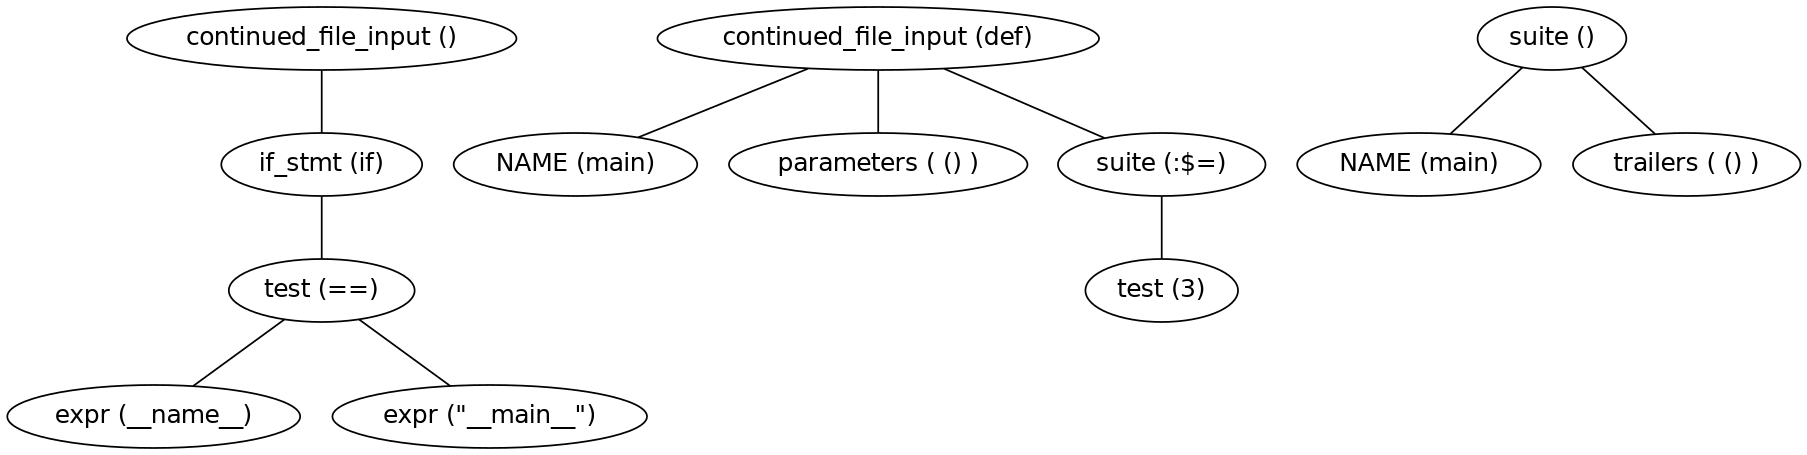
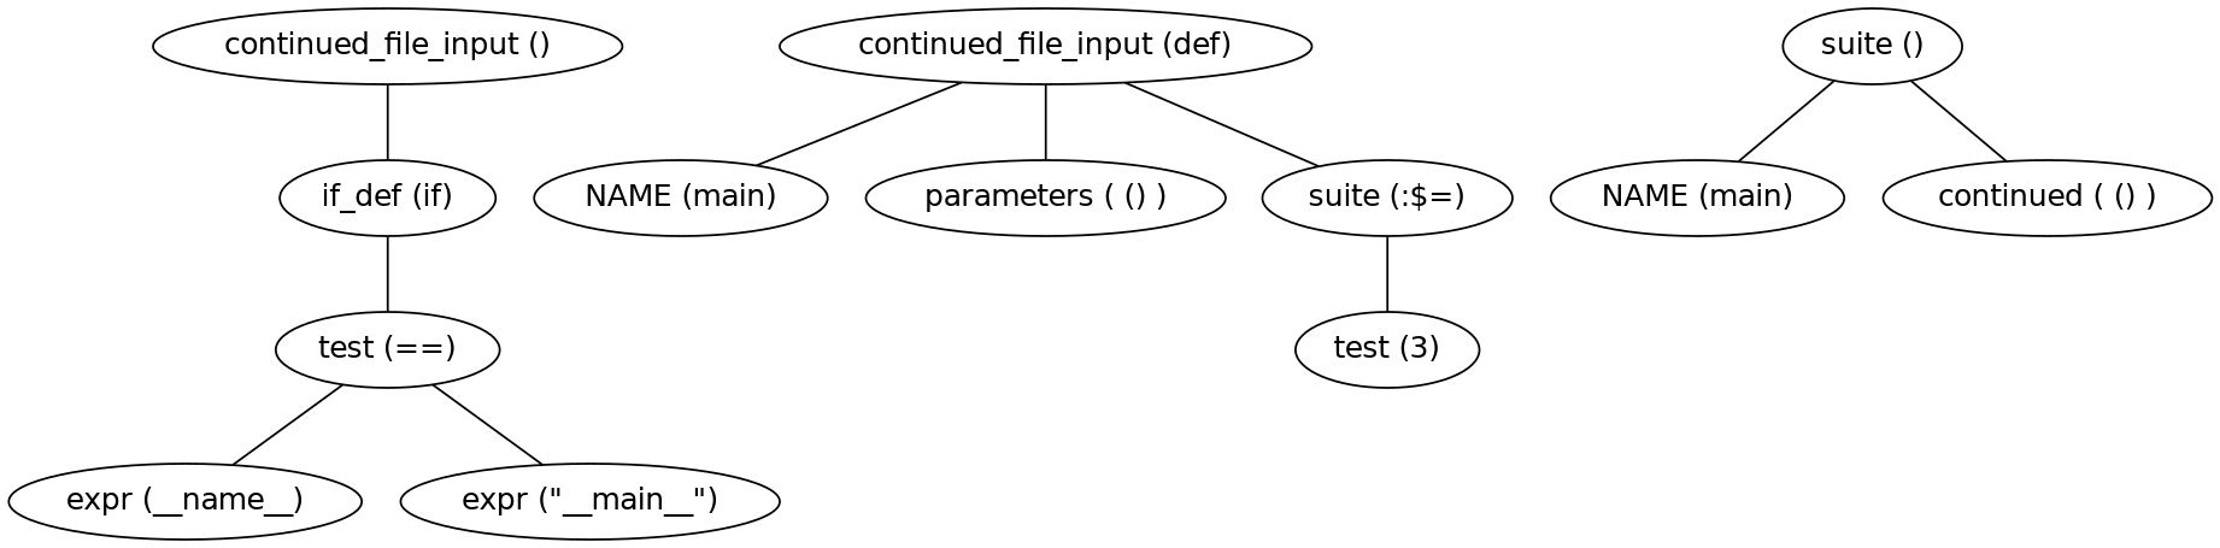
  graph {
    fontname="DejaVu Sans"
    node [fontname="DejaVu Sans"]
    edge [fontname="DejaVu Sans"]
    n1 [label="continued_file_input ()"]
-   n2 [label="if_stmt (if)"]
+   n2 [label="if_def (if)"]
    n3 [label="continued_file_input (def)"]
    n4 [label="NAME (main)"]
    n5 [label="parameters ( () )"]
    n6 [label="suite (:$=)"]
    n7 [label="test (==)"]
    n8 [label="test (3)"]
    n9 [label="expr (__name__)"]
    n10 [label="expr (&quot;__main__&quot;)"]
    n11 [label="suite ()"]
    n12 [label="NAME (main)"]
-   n13 [label="trailers ( () )"]
+   n13 [label="continued ( () )"]
    n1 -- n2
    n2 -- n7
    n3 -- n4
    n3 -- n5
    n3 -- n6
    n6 -- n8
    n7 -- n9
    n7 -- n10
    n11 -- n12
    n11 -- n13
  }
